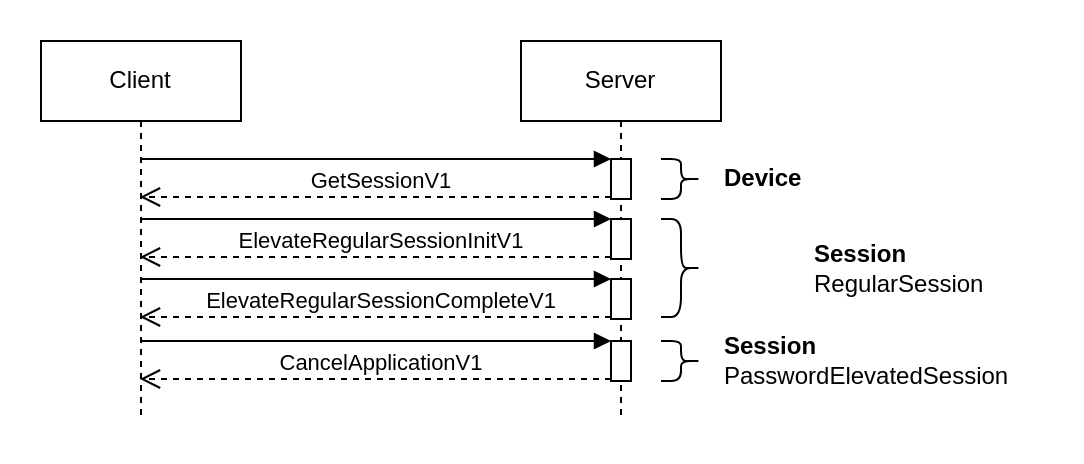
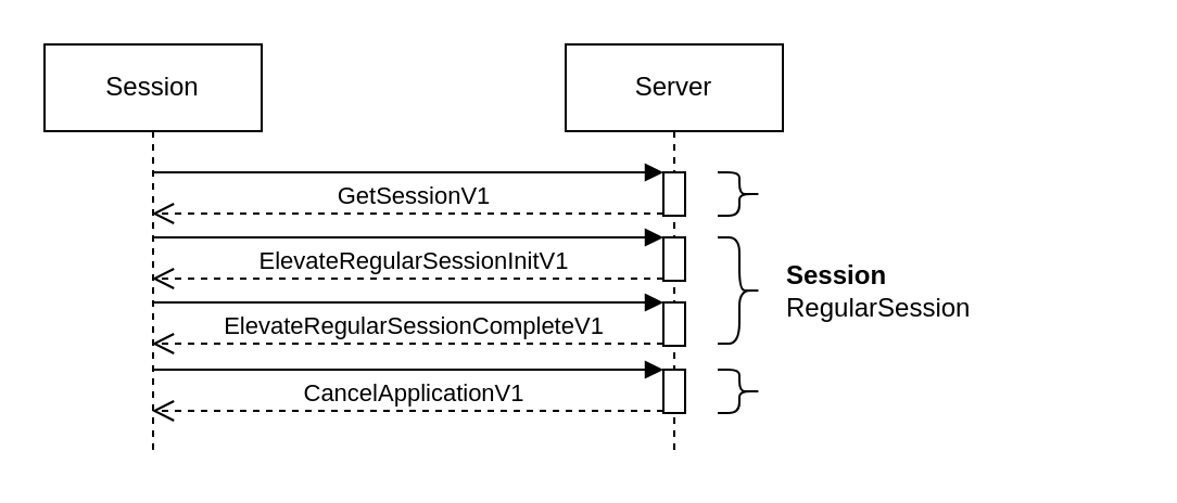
  <mxCell id="0" />
  <mxCell id="1" parent="0" />
- <mxCell id="2" value="Client&lt;br&gt;" style="shape=umlLifeline;perimeter=lifelinePerimeter;whiteSpace=wrap;html=1;container=1;collapsible=0;recursiveResize=0;outlineConnect=0;" parent="1" vertex="1"><mxGeometry x="20" y="20" width="100" height="190" as="geometry" /></mxCell>
+ <mxCell id="2" value="Session&lt;br&gt;" style="shape=umlLifeline;perimeter=lifelinePerimeter;whiteSpace=wrap;html=1;container=1;collapsible=0;recursiveResize=0;outlineConnect=0;" parent="1" vertex="1"><mxGeometry x="20" y="20" width="100" height="190" as="geometry" /></mxCell>
  <mxCell id="3" value="Server" style="shape=umlLifeline;perimeter=lifelinePerimeter;whiteSpace=wrap;html=1;container=1;collapsible=0;recursiveResize=0;outlineConnect=0;" parent="1" vertex="1"><mxGeometry x="260" y="20" width="100" height="190" as="geometry" /></mxCell>
  <mxCell id="4" value="" style="html=1;points=[];perimeter=orthogonalPerimeter;" parent="3" vertex="1"><mxGeometry x="45" y="59" width="10" height="20" as="geometry" /></mxCell>
  <mxCell id="5" value="" style="html=1;points=[];perimeter=orthogonalPerimeter;" parent="3" vertex="1"><mxGeometry x="45" y="89" width="10" height="20" as="geometry" /></mxCell>
  <mxCell id="6" value="" style="html=1;points=[];perimeter=orthogonalPerimeter;" parent="3" vertex="1"><mxGeometry x="45" y="119" width="10" height="20" as="geometry" /></mxCell>
  <mxCell id="7" value="" style="html=1;points=[];perimeter=orthogonalPerimeter;" parent="3" vertex="1"><mxGeometry x="45" y="150" width="10" height="20" as="geometry" /></mxCell>
  <mxCell id="8" value="GetSessionV1" style="html=1;verticalAlign=bottom;endArrow=block;entryX=0;entryY=0;" parent="1" target="4" edge="1"><mxGeometry x="0.021" y="-20" relative="1" as="geometry"><mxPoint x="70" y="79" as="sourcePoint" /><mxPoint as="offset" /></mxGeometry></mxCell>
  <mxCell id="9" value="" style="html=1;verticalAlign=bottom;endArrow=open;dashed=1;endSize=8;exitX=0;exitY=0.95;" parent="1" source="4" edge="1"><mxGeometry relative="1" as="geometry"><mxPoint x="69.5" y="98" as="targetPoint" /></mxGeometry></mxCell>
  <mxCell id="10" value="" style="shape=curlyBracket;whiteSpace=wrap;html=1;rounded=1;rotation=-180;" parent="1" vertex="1"><mxGeometry x="330" y="79" width="20" height="20" as="geometry" /></mxCell>
- <mxCell id="11" value="&lt;b&gt;Device&lt;/b&gt;" style="text;html=1;align=left;verticalAlign=middle;resizable=0;points=[];autosize=1;" parent="1" vertex="1"><mxGeometry x="360" y="79" width="50" height="20" as="geometry" /></mxCell>
  <mxCell id="12" value="ElevateRegularSessionInitV1" style="html=1;verticalAlign=bottom;endArrow=block;entryX=0;entryY=0;" parent="1" target="5" edge="1"><mxGeometry x="0.021" y="-20" relative="1" as="geometry"><mxPoint x="70" y="109" as="sourcePoint" /><mxPoint as="offset" /></mxGeometry></mxCell>
  <mxCell id="13" value="" style="html=1;verticalAlign=bottom;endArrow=open;dashed=1;endSize=8;exitX=0;exitY=0.95;" parent="1" source="5" edge="1"><mxGeometry relative="1" as="geometry"><mxPoint x="69.5" y="128" as="targetPoint" /></mxGeometry></mxCell>
  <mxCell id="14" value="" style="shape=curlyBracket;whiteSpace=wrap;html=1;rounded=1;rotation=-180;" parent="1" vertex="1"><mxGeometry x="330" y="109" width="20" height="49" as="geometry" /></mxCell>
- <mxCell id="15" value="&lt;b&gt;Session&lt;/b&gt;&lt;br&gt;RegularSession&lt;br&gt;" style="text;html=1;align=left;verticalAlign=middle;resizable=0;points=[];autosize=1;" parent="1" vertex="1"><mxGeometry x="405" y="118.5" width="100" height="30" as="geometry" /></mxCell>
+ <mxCell id="15" value="&lt;b&gt;Session&lt;/b&gt;&lt;br&gt;RegularSession&lt;br&gt;" style="text;html=1;align=left;verticalAlign=middle;resizable=0;points=[];autosize=1;" parent="1" vertex="1"><mxGeometry x="360" y="118.5" width="100" height="30" as="geometry" /></mxCell>
  <mxCell id="16" value="ElevateRegularSessionCompleteV1" style="html=1;verticalAlign=bottom;endArrow=block;entryX=0;entryY=0;" parent="1" target="6" edge="1"><mxGeometry x="0.021" y="-20" relative="1" as="geometry"><mxPoint x="70" y="139" as="sourcePoint" /><mxPoint as="offset" /></mxGeometry></mxCell>
  <mxCell id="17" value="" style="html=1;verticalAlign=bottom;endArrow=open;dashed=1;endSize=8;exitX=0;exitY=0.95;" parent="1" source="6" edge="1"><mxGeometry relative="1" as="geometry"><mxPoint x="69.5" y="158" as="targetPoint" /></mxGeometry></mxCell>
  <mxCell id="18" value="CancelApplicationV1" style="html=1;verticalAlign=bottom;endArrow=block;entryX=0;entryY=0;" parent="1" target="7" edge="1"><mxGeometry x="0.021" y="-20" relative="1" as="geometry"><mxPoint x="70" y="170" as="sourcePoint" /><mxPoint as="offset" /></mxGeometry></mxCell>
  <mxCell id="19" value="" style="html=1;verticalAlign=bottom;endArrow=open;dashed=1;endSize=8;exitX=0;exitY=0.95;" parent="1" source="7" edge="1"><mxGeometry relative="1" as="geometry"><mxPoint x="69.5" y="189" as="targetPoint" /></mxGeometry></mxCell>
  <mxCell id="20" value="" style="shape=curlyBracket;whiteSpace=wrap;html=1;rounded=1;rotation=-180;" parent="1" vertex="1"><mxGeometry x="330" y="170" width="20" height="20" as="geometry" /></mxCell>
- <mxCell id="21" value="&lt;b&gt;Session&lt;/b&gt;&lt;br&gt;PasswordElevatedSession" style="text;html=1;align=left;verticalAlign=middle;resizable=0;points=[];autosize=1;" parent="1" vertex="1"><mxGeometry x="360" y="165" width="160" height="30" as="geometry" /></mxCell>
